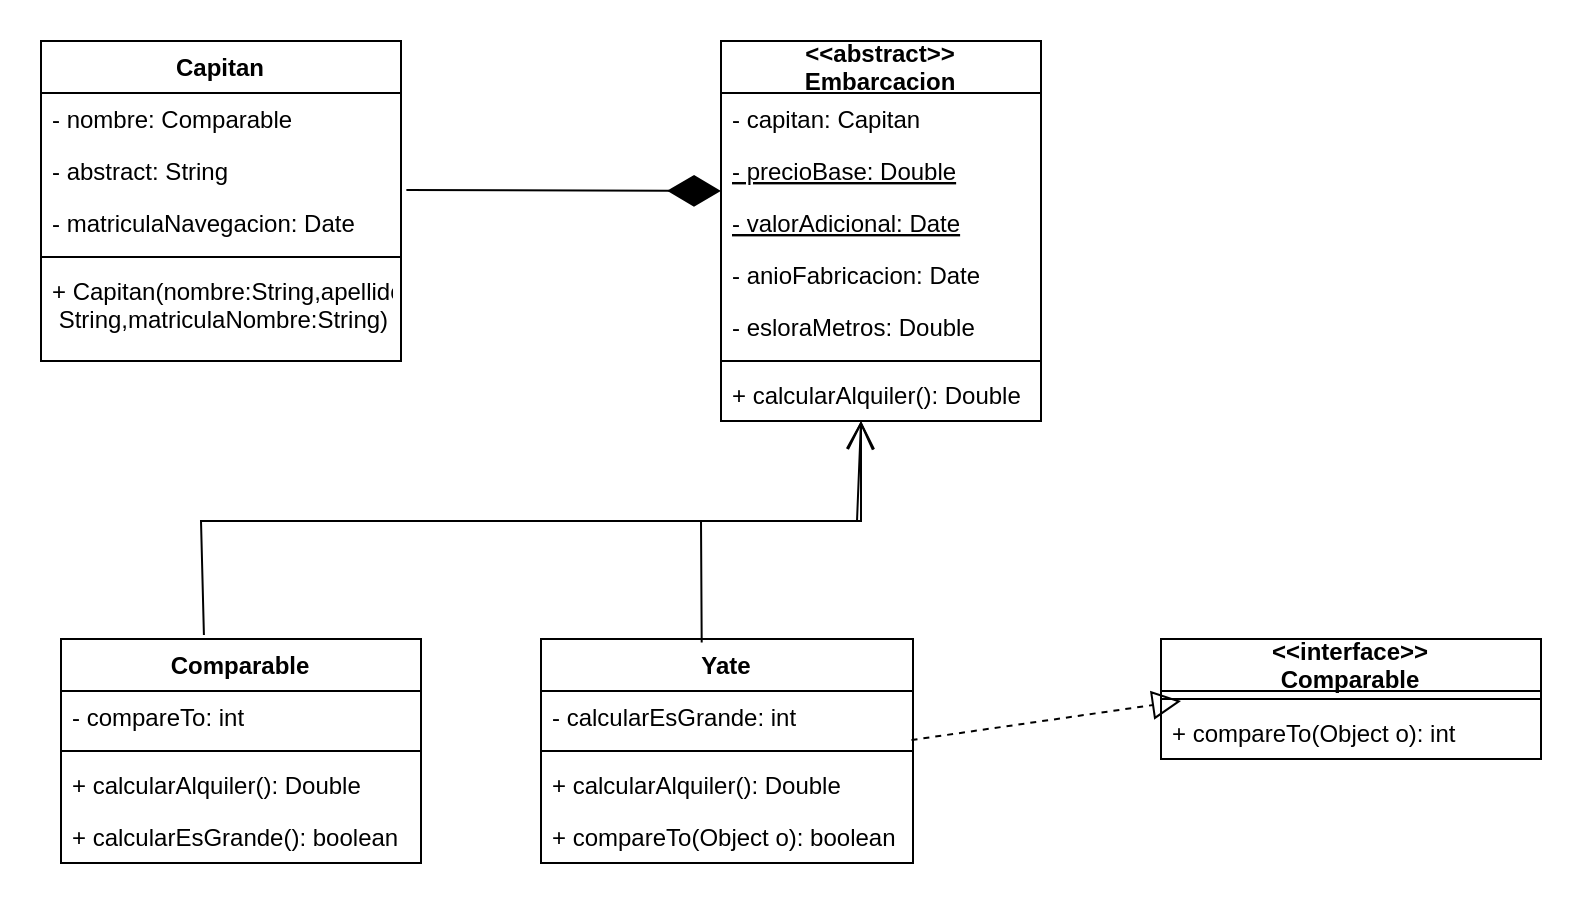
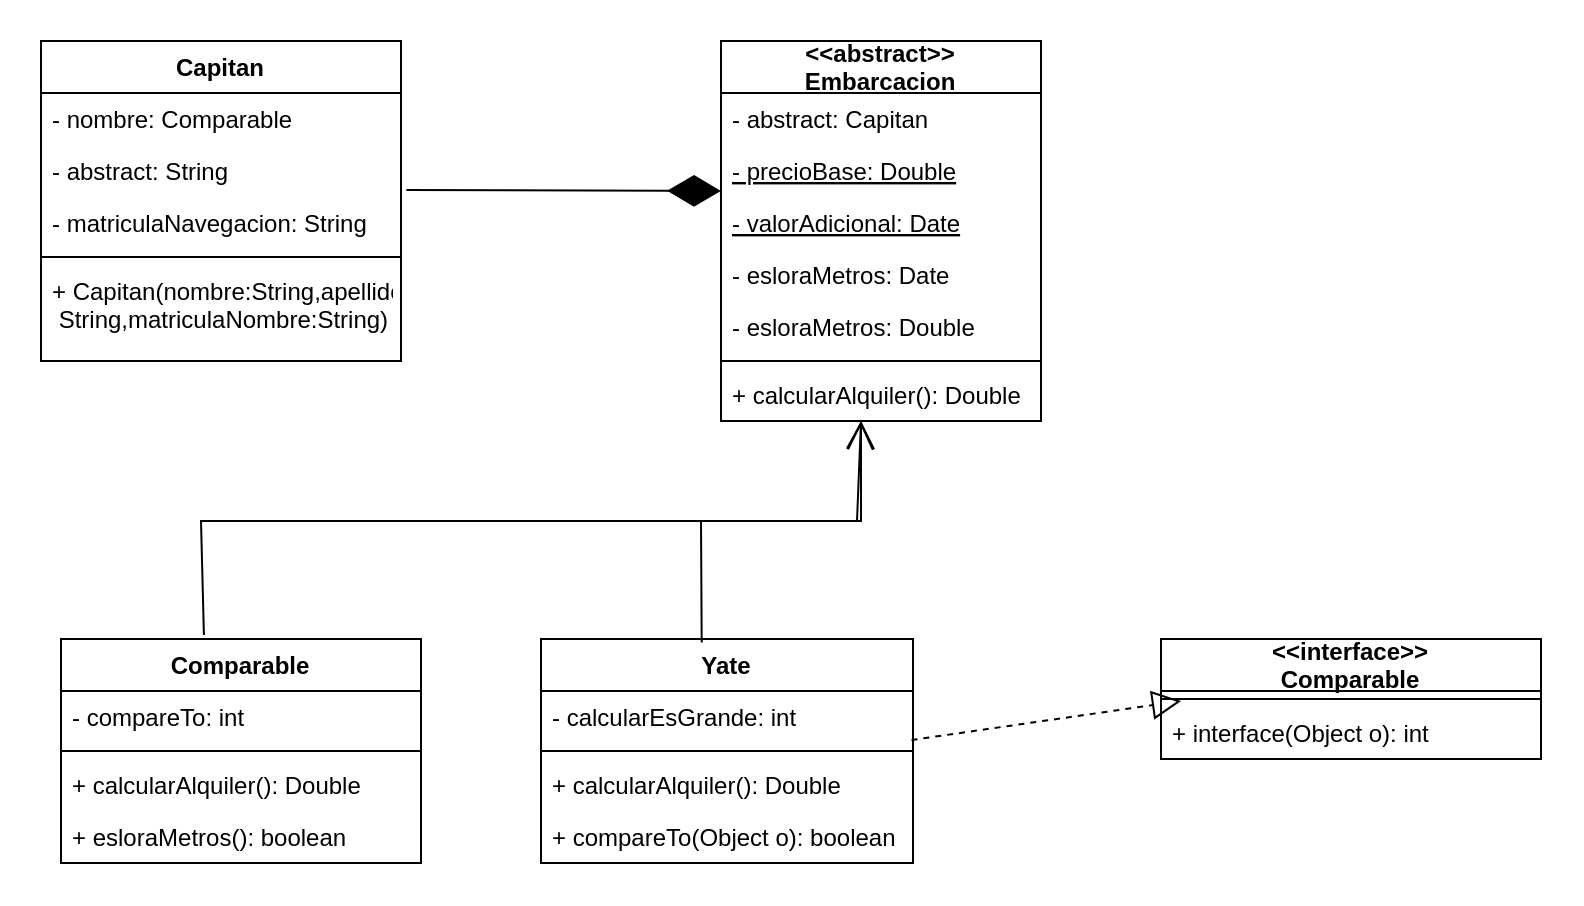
  <mxCell id="0" />
  <mxCell id="1" parent="0" />
  <mxCell id="2" value="&lt;&lt;abstract&gt;&gt;&#10;Embarcacion" style="swimlane;fontStyle=1;align=center;verticalAlign=middle;childLayout=stackLayout;horizontal=1;startSize=26;horizontalStack=0;resizeParent=1;resizeParentMax=0;resizeLast=0;collapsible=1;marginBottom=0;" vertex="1" parent="1"><mxGeometry x="360" y="20" width="160" height="190" as="geometry" /></mxCell>
- <mxCell id="3" value="- capitan: Capitan" style="text;strokeColor=none;fillColor=none;align=left;verticalAlign=top;spacingLeft=4;spacingRight=4;overflow=hidden;rotatable=0;points=[[0,0.5],[1,0.5]];portConstraint=eastwest;fontStyle=0" vertex="1" parent="2"><mxGeometry y="26" width="160" height="26" as="geometry" /></mxCell>
+ <mxCell id="3" value="- abstract: Capitan" style="text;strokeColor=none;fillColor=none;align=left;verticalAlign=top;spacingLeft=4;spacingRight=4;overflow=hidden;rotatable=0;points=[[0,0.5],[1,0.5]];portConstraint=eastwest;fontStyle=0" vertex="1" parent="2"><mxGeometry y="26" width="160" height="26" as="geometry" /></mxCell>
  <mxCell id="4" value="- precioBase: Double" style="text;strokeColor=none;fillColor=none;align=left;verticalAlign=top;spacingLeft=4;spacingRight=4;overflow=hidden;rotatable=0;points=[[0,0.5],[1,0.5]];portConstraint=eastwest;fontStyle=4" vertex="1" parent="2"><mxGeometry y="52" width="160" height="26" as="geometry" /></mxCell>
  <mxCell id="5" value="- valorAdicional: Date" style="text;strokeColor=none;fillColor=none;align=left;verticalAlign=top;spacingLeft=4;spacingRight=4;overflow=hidden;rotatable=0;points=[[0,0.5],[1,0.5]];portConstraint=eastwest;fontStyle=4" vertex="1" parent="2"><mxGeometry y="78" width="160" height="26" as="geometry" /></mxCell>
- <mxCell id="6" value="- anioFabricacion: Date" style="text;strokeColor=none;fillColor=none;align=left;verticalAlign=top;spacingLeft=4;spacingRight=4;overflow=hidden;rotatable=0;points=[[0,0.5],[1,0.5]];portConstraint=eastwest;" vertex="1" parent="2"><mxGeometry y="104" width="160" height="26" as="geometry" /></mxCell>
+ <mxCell id="6" value="- esloraMetros: Date" style="text;strokeColor=none;fillColor=none;align=left;verticalAlign=top;spacingLeft=4;spacingRight=4;overflow=hidden;rotatable=0;points=[[0,0.5],[1,0.5]];portConstraint=eastwest;" vertex="1" parent="2"><mxGeometry y="104" width="160" height="26" as="geometry" /></mxCell>
  <mxCell id="7" value="- esloraMetros: Double" style="text;strokeColor=none;fillColor=none;align=left;verticalAlign=top;spacingLeft=4;spacingRight=4;overflow=hidden;rotatable=0;points=[[0,0.5],[1,0.5]];portConstraint=eastwest;" vertex="1" parent="2"><mxGeometry y="130" width="160" height="26" as="geometry" /></mxCell>
  <mxCell id="8" value="" style="line;strokeWidth=1;fillColor=none;align=left;verticalAlign=middle;spacingTop=-1;spacingLeft=3;spacingRight=3;rotatable=0;labelPosition=right;points=[];portConstraint=eastwest;" vertex="1" parent="2"><mxGeometry y="156" width="160" height="8" as="geometry" /></mxCell>
  <mxCell id="9" value="+ calcularAlquiler(): Double" style="text;strokeColor=none;fillColor=none;align=left;verticalAlign=top;spacingLeft=4;spacingRight=4;overflow=hidden;rotatable=0;points=[[0,0.5],[1,0.5]];portConstraint=eastwest;" vertex="1" parent="2"><mxGeometry y="164" width="160" height="26" as="geometry" /></mxCell>
  <mxCell id="10" value="Capitan" style="swimlane;fontStyle=1;align=center;verticalAlign=top;childLayout=stackLayout;horizontal=1;startSize=26;horizontalStack=0;resizeParent=1;resizeParentMax=0;resizeLast=0;collapsible=1;marginBottom=0;" vertex="1" parent="1"><mxGeometry x="20" y="20" width="180" height="160" as="geometry" /></mxCell>
  <mxCell id="11" value="- nombre: Comparable" style="text;strokeColor=none;fillColor=none;align=left;verticalAlign=top;spacingLeft=4;spacingRight=4;overflow=hidden;rotatable=0;points=[[0,0.5],[1,0.5]];portConstraint=eastwest;" vertex="1" parent="10"><mxGeometry y="26" width="180" height="26" as="geometry" /></mxCell>
  <mxCell id="12" value="- abstract: String" style="text;strokeColor=none;fillColor=none;align=left;verticalAlign=top;spacingLeft=4;spacingRight=4;overflow=hidden;rotatable=0;points=[[0,0.5],[1,0.5]];portConstraint=eastwest;" vertex="1" parent="10"><mxGeometry y="52" width="180" height="26" as="geometry" /></mxCell>
- <mxCell id="13" value="- matriculaNavegacion: Date" style="text;strokeColor=none;fillColor=none;align=left;verticalAlign=top;spacingLeft=4;spacingRight=4;overflow=hidden;rotatable=0;points=[[0,0.5],[1,0.5]];portConstraint=eastwest;" vertex="1" parent="10"><mxGeometry y="78" width="180" height="26" as="geometry" /></mxCell>
+ <mxCell id="13" value="- matriculaNavegacion: String" style="text;strokeColor=none;fillColor=none;align=left;verticalAlign=top;spacingLeft=4;spacingRight=4;overflow=hidden;rotatable=0;points=[[0,0.5],[1,0.5]];portConstraint=eastwest;" vertex="1" parent="10"><mxGeometry y="78" width="180" height="26" as="geometry" /></mxCell>
  <mxCell id="14" value="" style="line;strokeWidth=1;fillColor=none;align=left;verticalAlign=middle;spacingTop=-1;spacingLeft=3;spacingRight=3;rotatable=0;labelPosition=right;points=[];portConstraint=eastwest;" vertex="1" parent="10"><mxGeometry y="104" width="180" height="8" as="geometry" /></mxCell>
  <mxCell id="15" value="+ Capitan(nombre:String,apellido:&#10; String,matriculaNombre:String)" style="text;strokeColor=none;fillColor=none;align=left;verticalAlign=top;spacingLeft=4;spacingRight=4;overflow=hidden;rotatable=0;points=[[0,0.5],[1,0.5]];portConstraint=eastwest;" vertex="1" parent="10"><mxGeometry y="112" width="180" height="48" as="geometry" /></mxCell>
  <mxCell id="16" value="Comparable" style="swimlane;fontStyle=1;align=center;verticalAlign=top;childLayout=stackLayout;horizontal=1;startSize=26;horizontalStack=0;resizeParent=1;resizeParentMax=0;resizeLast=0;collapsible=1;marginBottom=0;" vertex="1" parent="1"><mxGeometry x="30" y="319" width="180" height="112" as="geometry" /></mxCell>
  <mxCell id="17" value="- compareTo: int" style="text;strokeColor=none;fillColor=none;align=left;verticalAlign=top;spacingLeft=4;spacingRight=4;overflow=hidden;rotatable=0;points=[[0,0.5],[1,0.5]];portConstraint=eastwest;" vertex="1" parent="16"><mxGeometry y="26" width="180" height="26" as="geometry" /></mxCell>
  <mxCell id="18" value="" style="line;strokeWidth=1;fillColor=none;align=left;verticalAlign=middle;spacingTop=-1;spacingLeft=3;spacingRight=3;rotatable=0;labelPosition=right;points=[];portConstraint=eastwest;" vertex="1" parent="16"><mxGeometry y="52" width="180" height="8" as="geometry" /></mxCell>
  <mxCell id="19" value="+ calcularAlquiler(): Double" style="text;strokeColor=none;fillColor=none;align=left;verticalAlign=top;spacingLeft=4;spacingRight=4;overflow=hidden;rotatable=0;points=[[0,0.5],[1,0.5]];portConstraint=eastwest;" vertex="1" parent="16"><mxGeometry y="60" width="180" height="26" as="geometry" /></mxCell>
- <mxCell id="20" value="+ calcularEsGrande(): boolean" style="text;strokeColor=none;fillColor=none;align=left;verticalAlign=top;spacingLeft=4;spacingRight=4;overflow=hidden;rotatable=0;points=[[0,0.5],[1,0.5]];portConstraint=eastwest;" vertex="1" parent="16"><mxGeometry y="86" width="180" height="26" as="geometry" /></mxCell>
+ <mxCell id="20" value="+ esloraMetros(): boolean" style="text;strokeColor=none;fillColor=none;align=left;verticalAlign=top;spacingLeft=4;spacingRight=4;overflow=hidden;rotatable=0;points=[[0,0.5],[1,0.5]];portConstraint=eastwest;" vertex="1" parent="16"><mxGeometry y="86" width="180" height="26" as="geometry" /></mxCell>
  <mxCell id="21" value="Yate" style="swimlane;fontStyle=1;align=center;verticalAlign=top;childLayout=stackLayout;horizontal=1;startSize=26;horizontalStack=0;resizeParent=1;resizeParentMax=0;resizeLast=0;collapsible=1;marginBottom=0;" vertex="1" parent="1"><mxGeometry x="270" y="319" width="186" height="112" as="geometry" /></mxCell>
  <mxCell id="22" value="- calcularEsGrande: int" style="text;strokeColor=none;fillColor=none;align=left;verticalAlign=top;spacingLeft=4;spacingRight=4;overflow=hidden;rotatable=0;points=[[0,0.5],[1,0.5]];portConstraint=eastwest;" vertex="1" parent="21"><mxGeometry y="26" width="186" height="26" as="geometry" /></mxCell>
  <mxCell id="23" value="" style="line;strokeWidth=1;fillColor=none;align=left;verticalAlign=middle;spacingTop=-1;spacingLeft=3;spacingRight=3;rotatable=0;labelPosition=right;points=[];portConstraint=eastwest;" vertex="1" parent="21"><mxGeometry y="52" width="186" height="8" as="geometry" /></mxCell>
  <mxCell id="24" value="+ calcularAlquiler(): Double" style="text;strokeColor=none;fillColor=none;align=left;verticalAlign=top;spacingLeft=4;spacingRight=4;overflow=hidden;rotatable=0;points=[[0,0.5],[1,0.5]];portConstraint=eastwest;" vertex="1" parent="21"><mxGeometry y="60" width="186" height="26" as="geometry" /></mxCell>
  <mxCell id="25" value="+ compareTo(Object o): boolean " style="text;strokeColor=none;fillColor=none;align=left;verticalAlign=top;spacingLeft=4;spacingRight=4;overflow=hidden;rotatable=0;points=[[0,0.5],[1,0.5]];portConstraint=eastwest;" vertex="1" parent="21"><mxGeometry y="86" width="186" height="26" as="geometry" /></mxCell>
  <mxCell id="26" value="" style="endArrow=diamondThin;endFill=1;endSize=24;html=1;rounded=0;exitX=1.015;exitY=-0.134;exitDx=0;exitDy=0;exitPerimeter=0;" edge="1" parent="1" source="13"><mxGeometry width="160" relative="1" as="geometry"><mxPoint x="220" y="320" as="sourcePoint" /><mxPoint x="360" y="95" as="targetPoint" /></mxGeometry></mxCell>
  <mxCell id="27" value="&lt;&lt;interface&gt;&gt;&#10;Comparable" style="swimlane;fontStyle=1;align=center;verticalAlign=middle;childLayout=stackLayout;horizontal=1;startSize=26;horizontalStack=0;resizeParent=1;resizeParentMax=0;resizeLast=0;collapsible=1;marginBottom=0;" vertex="1" parent="1"><mxGeometry x="580" y="319" width="190" height="60" as="geometry" /></mxCell>
  <mxCell id="28" value="" style="line;strokeWidth=1;fillColor=none;align=left;verticalAlign=middle;spacingTop=-1;spacingLeft=3;spacingRight=3;rotatable=0;labelPosition=right;points=[];portConstraint=eastwest;" vertex="1" parent="27"><mxGeometry y="26" width="190" height="8" as="geometry" /></mxCell>
- <mxCell id="29" value="+ compareTo(Object o): int" style="text;strokeColor=none;fillColor=none;align=left;verticalAlign=top;spacingLeft=4;spacingRight=4;overflow=hidden;rotatable=0;points=[[0,0.5],[1,0.5]];portConstraint=eastwest;" vertex="1" parent="27"><mxGeometry y="34" width="190" height="26" as="geometry" /></mxCell>
+ <mxCell id="29" value="+ interface(Object o): int" style="text;strokeColor=none;fillColor=none;align=left;verticalAlign=top;spacingLeft=4;spacingRight=4;overflow=hidden;rotatable=0;points=[[0,0.5],[1,0.5]];portConstraint=eastwest;" vertex="1" parent="27"><mxGeometry y="34" width="190" height="26" as="geometry" /></mxCell>
  <mxCell id="30" value="" style="endArrow=open;endFill=1;endSize=12;html=1;rounded=0;exitX=0.432;exitY=0.016;exitDx=0;exitDy=0;exitPerimeter=0;" edge="1" parent="1" source="21"><mxGeometry width="160" relative="1" as="geometry"><mxPoint x="500" y="320" as="sourcePoint" /><mxPoint x="430" y="210" as="targetPoint" /><Array as="points"><mxPoint x="350" y="260" /><mxPoint x="428" y="260" /></Array></mxGeometry></mxCell>
  <mxCell id="31" value="" style="endArrow=open;endFill=1;endSize=12;html=1;rounded=0;exitX=0.397;exitY=-0.018;exitDx=0;exitDy=0;exitPerimeter=0;" edge="1" parent="1" source="16"><mxGeometry width="160" relative="1" as="geometry"><mxPoint x="110" y="260" as="sourcePoint" /><mxPoint x="430" y="210" as="targetPoint" /><Array as="points"><mxPoint x="100" y="260" /><mxPoint x="430" y="260" /></Array></mxGeometry></mxCell>
  <mxCell id="32" value="" style="endArrow=block;dashed=1;endFill=0;endSize=12;html=1;rounded=0;exitX=0.996;exitY=0.943;exitDx=0;exitDy=0;exitPerimeter=0;" edge="1" parent="1" source="22"><mxGeometry width="160" relative="1" as="geometry"><mxPoint x="320" y="320" as="sourcePoint" /><mxPoint x="590" y="350" as="targetPoint" /></mxGeometry></mxCell>
